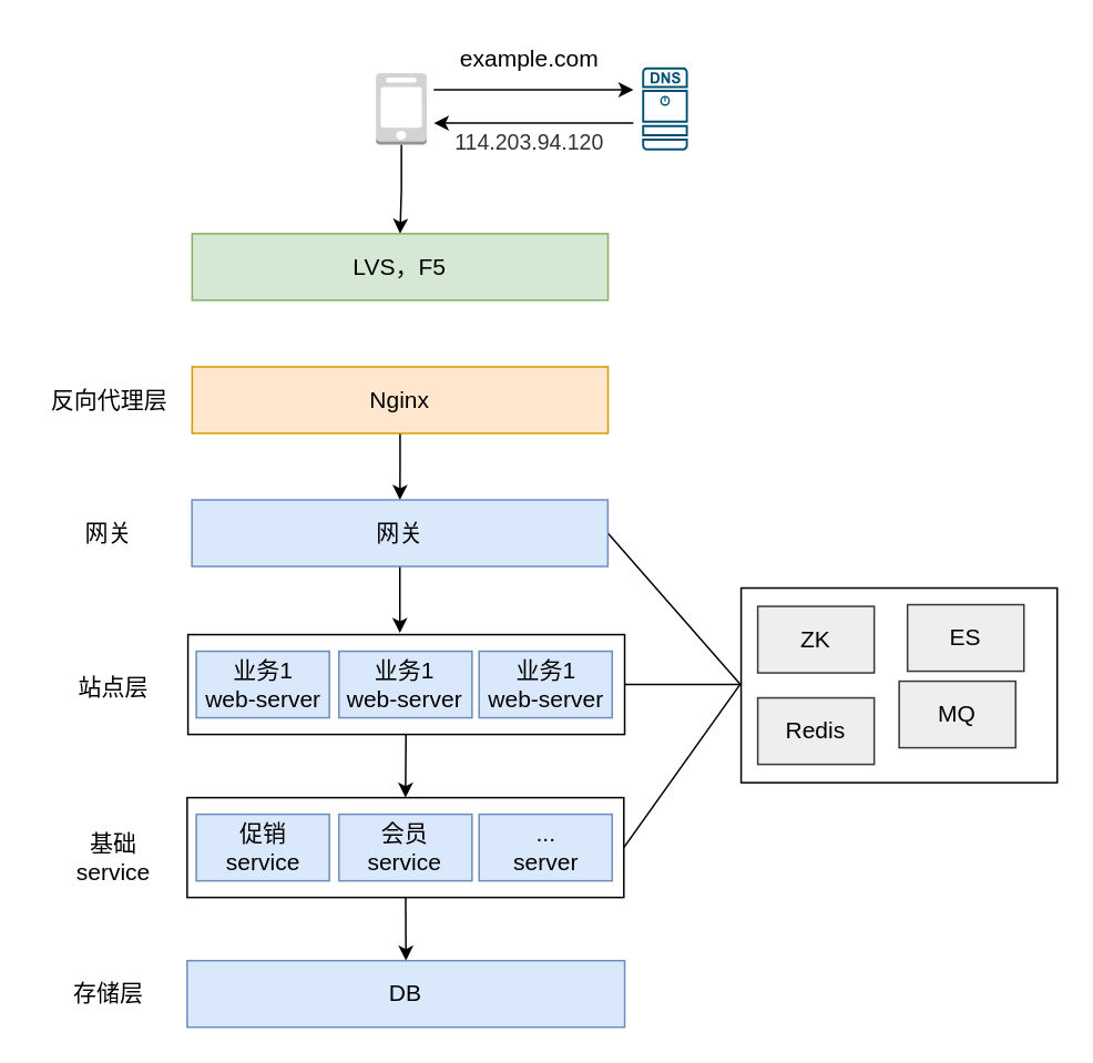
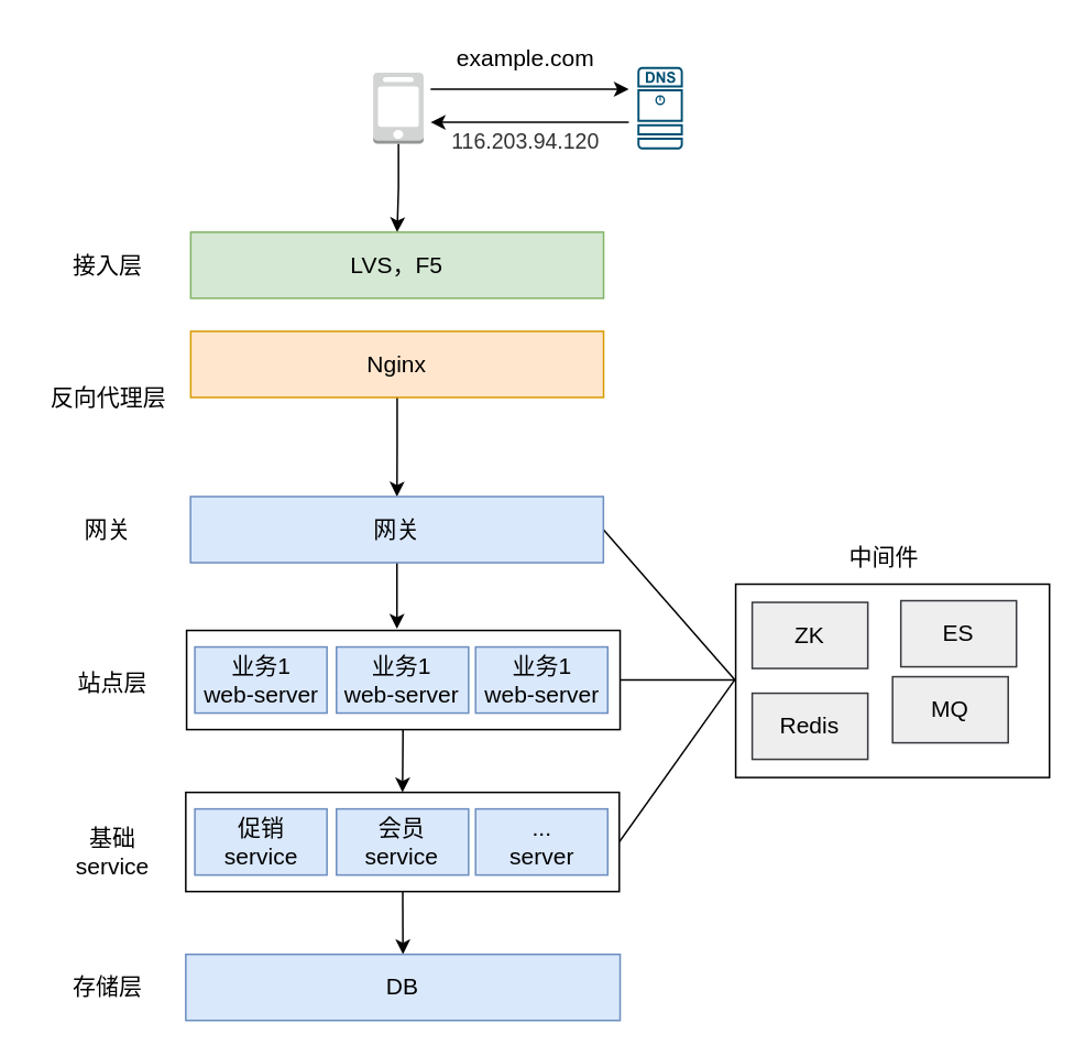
  <mxCell id="0" />
  <mxCell id="1" parent="0" />
  <mxCell id="2" value="" style="rounded=0;whiteSpace=wrap;html=1;fontSize=14;" vertex="1" parent="1"><mxGeometry x="445" y="353" width="190" height="117" as="geometry" /></mxCell>
  <mxCell id="3" style="edgeStyle=none;rounded=0;orthogonalLoop=1;jettySize=auto;html=1;fontSize=14;startArrow=none;startFill=0;endArrow=none;endFill=0;targetPerimeterSpacing=0;exitX=1;exitY=0.5;exitDx=0;exitDy=0;" edge="1" parent="1" source="5"><mxGeometry relative="1" as="geometry"><mxPoint x="445" y="410" as="targetPoint" /></mxGeometry></mxCell>
  <mxCell id="4" style="edgeStyle=none;rounded=0;orthogonalLoop=1;jettySize=auto;html=1;entryX=0.5;entryY=0;entryDx=0;entryDy=0;fontSize=14;startArrow=none;startFill=0;endArrow=classic;endFill=1;targetPerimeterSpacing=0;" edge="1" parent="1" source="5" target="23"><mxGeometry relative="1" as="geometry" /></mxCell>
  <mxCell id="5" value="" style="rounded=0;whiteSpace=wrap;html=1;fontSize=14;" vertex="1" parent="1"><mxGeometry x="112" y="479" width="262.5" height="60" as="geometry" /></mxCell>
  <mxCell id="6" style="edgeStyle=none;rounded=0;orthogonalLoop=1;jettySize=auto;html=1;entryX=0.5;entryY=0;entryDx=0;entryDy=0;fontSize=14;startArrow=none;startFill=0;endArrow=classic;endFill=1;targetPerimeterSpacing=0;" edge="1" parent="1" source="8" target="5"><mxGeometry relative="1" as="geometry" /></mxCell>
  <mxCell id="7" style="edgeStyle=none;rounded=0;orthogonalLoop=1;jettySize=auto;html=1;fontSize=14;startArrow=none;startFill=0;endArrow=none;endFill=0;targetPerimeterSpacing=0;" edge="1" parent="1" source="8"><mxGeometry relative="1" as="geometry"><mxPoint x="445" y="411" as="targetPoint" /></mxGeometry></mxCell>
  <mxCell id="8" value="" style="rounded=0;whiteSpace=wrap;html=1;fontSize=14;" vertex="1" parent="1"><mxGeometry x="112.5" y="381" width="262.5" height="60" as="geometry" /></mxCell>
  <mxCell id="9" style="edgeStyle=orthogonalEdgeStyle;rounded=0;orthogonalLoop=1;jettySize=auto;html=1;entryX=0.5;entryY=0;entryDx=0;entryDy=0;fontSize=14;" edge="1" parent="1" source="10" target="12"><mxGeometry relative="1" as="geometry" /></mxCell>
  <mxCell id="10" value="" style="outlineConnect=0;dashed=0;verticalLabelPosition=bottom;verticalAlign=top;align=center;html=1;shape=mxgraph.aws3.mobile_client;fillColor=#D2D3D3;gradientColor=none;fontSize=14;" vertex="1" parent="1"><mxGeometry x="225.5" y="43.5" width="30.5" height="43" as="geometry" /></mxCell>
  <mxCell id="11" value="" style="sketch=0;points=[[0.015,0.015,0],[0.985,0.015,0],[0.985,0.985,0],[0.015,0.985,0],[0.25,0,0],[0.5,0,0],[0.75,0,0],[1,0.25,0],[1,0.5,0],[1,0.75,0],[0.75,1,0],[0.5,1,0],[0.25,1,0],[0,0.75,0],[0,0.5,0],[0,0.25,0]];verticalLabelPosition=bottom;html=1;verticalAlign=top;aspect=fixed;align=center;pointerEvents=1;shape=mxgraph.cisco19.dns_server;fillColor=#005073;strokeColor=none;fontSize=14;" vertex="1" parent="1"><mxGeometry x="385.5" y="40" width="27.5" height="50" as="geometry" /></mxCell>
  <mxCell id="12" value="LVS，F5" style="rounded=0;whiteSpace=wrap;html=1;fillColor=#d5e8d4;strokeColor=#82b366;fontSize=14;" vertex="1" parent="1"><mxGeometry x="115" y="140" width="250" height="40" as="geometry" /></mxCell>
+ <mxCell id="13" value="接入层" style="text;html=1;strokeColor=none;fillColor=none;align=center;verticalAlign=middle;whiteSpace=wrap;rounded=0;fontSize=14;" vertex="1" parent="1"><mxGeometry x="35" y="145" width="60" height="30" as="geometry" /></mxCell>
  <mxCell id="14" style="edgeStyle=orthogonalEdgeStyle;rounded=0;orthogonalLoop=1;jettySize=auto;html=1;fontSize=14;" edge="1" parent="1" source="15" target="21"><mxGeometry relative="1" as="geometry" /></mxCell>
- <mxCell id="15" value="Nginx" style="rounded=0;whiteSpace=wrap;html=1;fillColor=#ffe6cc;strokeColor=#d79b00;fontSize=14;" vertex="1" parent="1"><mxGeometry x="115" y="220" width="250" height="40" as="geometry" /></mxCell>
+ <mxCell id="15" value="Nginx" style="rounded=0;whiteSpace=wrap;html=1;fillColor=#ffe6cc;strokeColor=#d79b00;fontSize=14;" vertex="1" parent="1"><mxGeometry x="115" y="200" width="250" height="40" as="geometry" /></mxCell>
  <mxCell id="16" value="反向代理层" style="text;html=1;strokeColor=none;fillColor=none;align=center;verticalAlign=middle;whiteSpace=wrap;rounded=0;fontSize=14;" vertex="1" parent="1"><mxGeometry x="22.5" y="225" width="85" height="30" as="geometry" /></mxCell>
  <mxCell id="17" value="" style="endArrow=classic;html=1;rounded=0;fontSize=14;" edge="1" parent="1"><mxGeometry width="50" height="50" relative="1" as="geometry"><mxPoint x="260.25" y="53.5" as="sourcePoint" /><mxPoint x="380.25" y="53.5" as="targetPoint" /></mxGeometry></mxCell>
  <mxCell id="18" value="" style="endArrow=classic;html=1;rounded=0;fontSize=14;" edge="1" parent="1"><mxGeometry width="50" height="50" relative="1" as="geometry"><mxPoint x="380.25" y="73.5" as="sourcePoint" /><mxPoint x="260.25" y="73.5" as="targetPoint" /></mxGeometry></mxCell>
  <mxCell id="19" style="edgeStyle=none;rounded=0;orthogonalLoop=1;jettySize=auto;html=1;fontSize=14;startArrow=none;startFill=0;endArrow=classic;endFill=1;targetPerimeterSpacing=0;" edge="1" parent="1" source="21"><mxGeometry relative="1" as="geometry"><mxPoint x="239.88" y="380" as="targetPoint" /></mxGeometry></mxCell>
  <mxCell id="20" style="edgeStyle=none;rounded=0;orthogonalLoop=1;jettySize=auto;html=1;entryX=0;entryY=0.5;entryDx=0;entryDy=0;fontSize=14;startArrow=none;startFill=0;endArrow=none;endFill=0;targetPerimeterSpacing=0;exitX=1;exitY=0.5;exitDx=0;exitDy=0;" edge="1" parent="1" source="21" target="2"><mxGeometry relative="1" as="geometry" /></mxCell>
  <mxCell id="21" value="网关" style="rounded=0;whiteSpace=wrap;html=1;fillColor=#dae8fc;strokeColor=#6c8ebf;fontSize=14;" vertex="1" parent="1"><mxGeometry x="114.88" y="300" width="250" height="40" as="geometry" /></mxCell>
  <mxCell id="22" value="业务1&lt;br style=&quot;font-size: 14px;&quot;&gt;web-server" style="rounded=0;whiteSpace=wrap;html=1;fillColor=#dae8fc;strokeColor=#6c8ebf;fontSize=14;" vertex="1" parent="1"><mxGeometry x="117.5" y="391" width="80" height="40" as="geometry" /></mxCell>
  <mxCell id="23" value="DB" style="rounded=0;whiteSpace=wrap;html=1;fillColor=#dae8fc;strokeColor=#6c8ebf;fontSize=14;" vertex="1" parent="1"><mxGeometry x="112" y="577" width="263" height="40" as="geometry" /></mxCell>
  <mxCell id="24" value="ZK" style="rounded=0;whiteSpace=wrap;html=1;fillColor=#eeeeee;strokeColor=#36393d;fontSize=14;" vertex="1" parent="1"><mxGeometry x="455" y="364" width="70" height="40" as="geometry" /></mxCell>
  <mxCell id="25" value="促销&lt;br style=&quot;font-size: 14px;&quot;&gt;service" style="rounded=0;whiteSpace=wrap;html=1;fillColor=#dae8fc;strokeColor=#6c8ebf;fontSize=14;" vertex="1" parent="1"><mxGeometry x="117.5" y="489" width="80" height="40" as="geometry" /></mxCell>
  <mxCell id="26" value="会员&lt;br style=&quot;font-size: 14px;&quot;&gt;service" style="rounded=0;whiteSpace=wrap;html=1;fillColor=#dae8fc;strokeColor=#6c8ebf;fontSize=14;" vertex="1" parent="1"><mxGeometry x="203.25" y="489" width="80" height="40" as="geometry" /></mxCell>
  <mxCell id="27" value="...&lt;br style=&quot;font-size: 14px;&quot;&gt;server" style="rounded=0;whiteSpace=wrap;html=1;fillColor=#dae8fc;strokeColor=#6c8ebf;fontSize=14;" vertex="1" parent="1"><mxGeometry x="287.5" y="489" width="80" height="40" as="geometry" /></mxCell>
  <mxCell id="28" value="网关" style="text;html=1;strokeColor=none;fillColor=none;align=center;verticalAlign=middle;whiteSpace=wrap;rounded=0;fontSize=14;" vertex="1" parent="1"><mxGeometry x="44.94" y="305" width="40.12" height="30" as="geometry" /></mxCell>
  <mxCell id="29" value="站点层" style="text;html=1;strokeColor=none;fillColor=none;align=center;verticalAlign=middle;whiteSpace=wrap;rounded=0;fontSize=14;" vertex="1" parent="1"><mxGeometry x="22.5" y="398" width="90" height="30" as="geometry" /></mxCell>
  <mxCell id="30" value="基础 &lt;br style=&quot;font-size: 14px;&quot;&gt;service" style="text;html=1;strokeColor=none;fillColor=none;align=center;verticalAlign=middle;whiteSpace=wrap;rounded=0;fontSize=14;" vertex="1" parent="1"><mxGeometry x="22.5" y="500" width="90" height="30" as="geometry" /></mxCell>
  <mxCell id="31" value="ES" style="rounded=0;whiteSpace=wrap;html=1;fillColor=#eeeeee;strokeColor=#36393d;fontSize=14;" vertex="1" parent="1"><mxGeometry x="545" y="363" width="70" height="40" as="geometry" /></mxCell>
  <mxCell id="32" value="Redis" style="rounded=0;whiteSpace=wrap;html=1;fillColor=#eeeeee;strokeColor=#36393d;fontSize=14;" vertex="1" parent="1"><mxGeometry x="455" y="419" width="70" height="40" as="geometry" /></mxCell>
  <mxCell id="33" value="MQ" style="rounded=0;whiteSpace=wrap;html=1;fillColor=#eeeeee;strokeColor=#36393d;fontSize=14;" vertex="1" parent="1"><mxGeometry x="540" y="409" width="70" height="40" as="geometry" /></mxCell>
  <mxCell id="34" value="业务1&lt;br style=&quot;font-size: 14px;&quot;&gt;web-server" style="rounded=0;whiteSpace=wrap;html=1;fillColor=#dae8fc;strokeColor=#6c8ebf;fontSize=14;" vertex="1" parent="1"><mxGeometry x="203.25" y="391" width="80" height="40" as="geometry" /></mxCell>
  <mxCell id="35" value="业务1&lt;br style=&quot;font-size: 14px;&quot;&gt;web-server" style="rounded=0;whiteSpace=wrap;html=1;fillColor=#dae8fc;strokeColor=#6c8ebf;fontSize=14;" vertex="1" parent="1"><mxGeometry x="287.5" y="391" width="80" height="40" as="geometry" /></mxCell>
  <mxCell id="36" value="存储层" style="text;html=1;strokeColor=none;fillColor=none;align=center;verticalAlign=middle;whiteSpace=wrap;rounded=0;fontSize=14;" vertex="1" parent="1"><mxGeometry x="20" y="582" width="90" height="30" as="geometry" /></mxCell>
+ <mxCell id="37" value="中间件" style="text;html=1;strokeColor=none;fillColor=none;align=center;verticalAlign=middle;whiteSpace=wrap;rounded=0;fontSize=14;" vertex="1" parent="1"><mxGeometry x="505" y="322" width="60" height="30" as="geometry" /></mxCell>
  <mxCell id="38" value="example.com" style="text;html=1;strokeColor=none;fillColor=none;align=center;verticalAlign=middle;whiteSpace=wrap;rounded=0;fontSize=14;" vertex="1" parent="1"><mxGeometry x="287.5" y="20" width="60" height="30" as="geometry" /></mxCell>
- <mxCell id="39" value="&lt;span style=&quot;color: rgb(51 , 51 , 51) ; font-family: &amp;#34;arial&amp;#34; , sans-serif ; font-size: 13px ; background-color: rgb(255 , 255 , 255)&quot;&gt;114.203.94.120&lt;/span&gt;" style="text;html=1;strokeColor=none;fillColor=none;align=center;verticalAlign=middle;whiteSpace=wrap;rounded=0;fontSize=14;" vertex="1" parent="1"><mxGeometry x="287.5" y="70" width="60" height="30" as="geometry" /></mxCell>
+ <mxCell id="39" value="&lt;span style=&quot;color: rgb(51 , 51 , 51) ; font-family: &amp;#34;arial&amp;#34; , sans-serif ; font-size: 13px ; background-color: rgb(255 , 255 , 255)&quot;&gt;116.203.94.120&lt;/span&gt;" style="text;html=1;strokeColor=none;fillColor=none;align=center;verticalAlign=middle;whiteSpace=wrap;rounded=0;fontSize=14;" vertex="1" parent="1"><mxGeometry x="287.5" y="70" width="60" height="30" as="geometry" /></mxCell>
